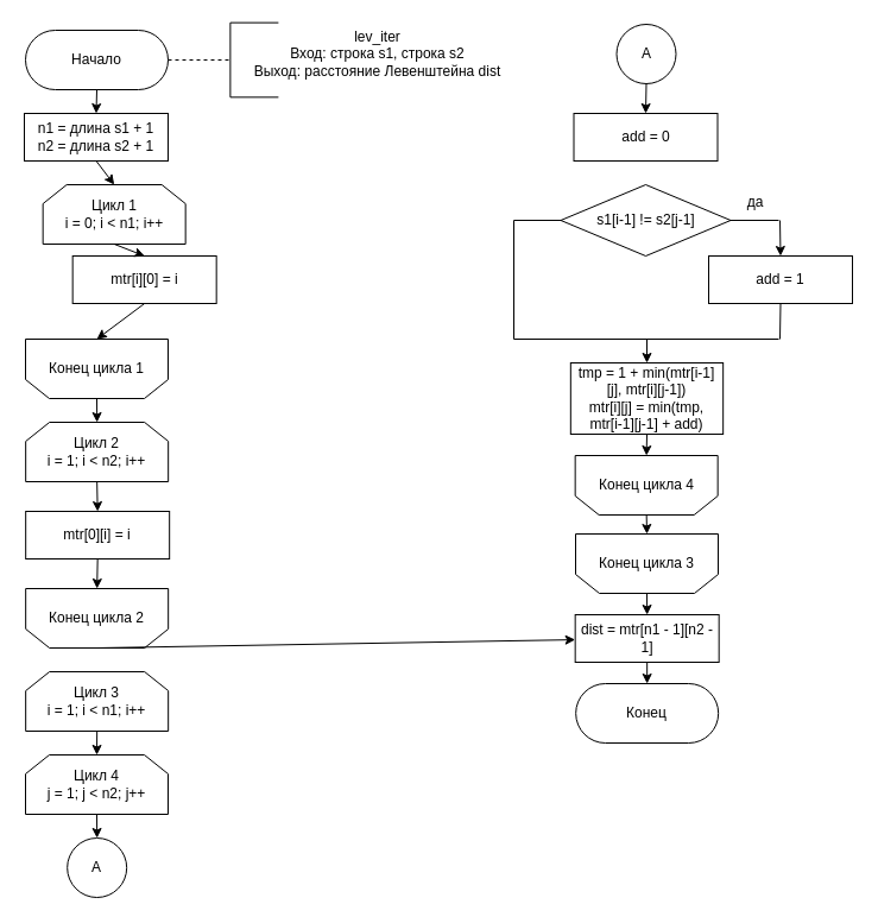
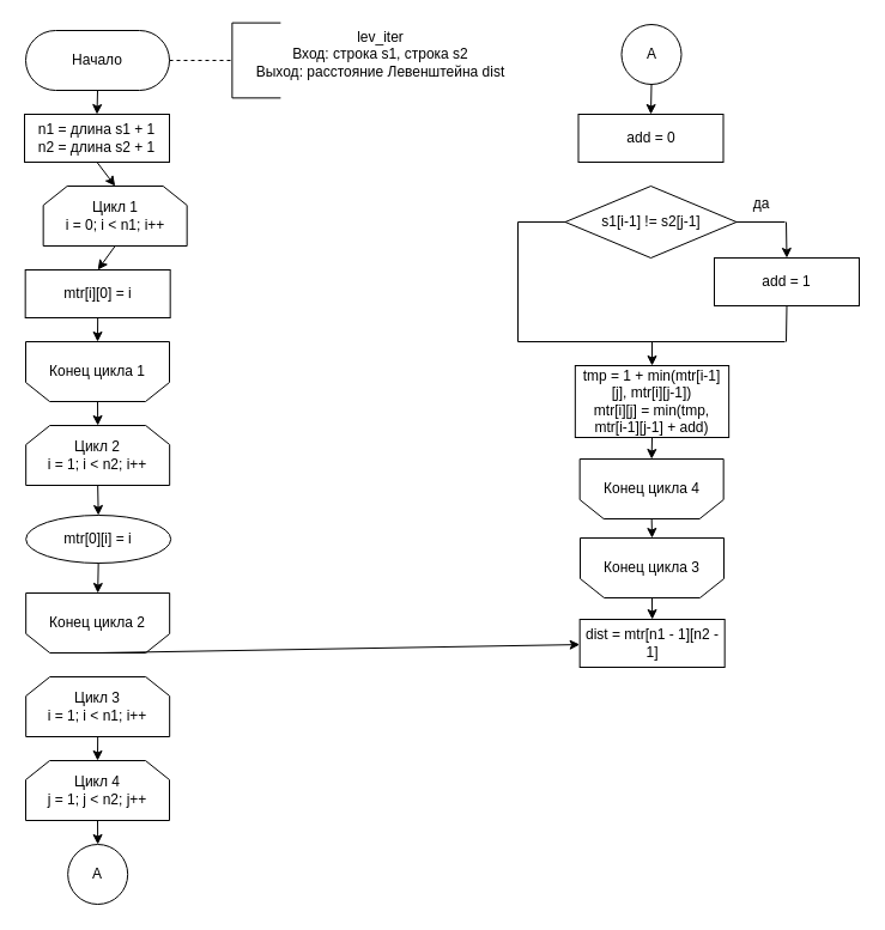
  <mxCell id="0" />
  <mxCell id="1" parent="0" />
  <mxCell id="2" value="Начало" style="rounded=1;whiteSpace=wrap;html=1;arcSize=50;" parent="1" vertex="1"><mxGeometry x="21" y="25" width="120" height="50" as="geometry" /></mxCell>
  <mxCell id="3" value="lev_iter&lt;br&gt;Вход: строка s1, строка s2&lt;br&gt;Выход: расстояние Левенштейна dist" style="text;html=1;strokeColor=none;fillColor=none;align=center;verticalAlign=middle;whiteSpace=wrap;rounded=0;" parent="1" vertex="1"><mxGeometry x="192" y="20" width="250.5" height="50" as="geometry" /></mxCell>
  <mxCell id="4" value="Цикл 3&lt;br&gt;i = 1; i &amp;lt; n1; i++" style="shape=loopLimit;whiteSpace=wrap;html=1;" parent="1" vertex="1"><mxGeometry x="21.17" y="565" width="120" height="50" as="geometry" /></mxCell>
  <mxCell id="5" value="" style="shape=partialRectangle;whiteSpace=wrap;html=1;bottom=1;right=1;left=1;top=0;fillColor=none;routingCenterX=-0.5;rotation=90;" parent="1" vertex="1"><mxGeometry x="182" y="30" width="62.75" height="40" as="geometry" /></mxCell>
  <mxCell id="6" value="" style="endArrow=none;dashed=1;html=1;exitX=1;exitY=0.5;exitDx=0;exitDy=0;" parent="1" source="2" edge="1"><mxGeometry width="50" height="50" relative="1" as="geometry"><mxPoint x="142" y="534.5" as="sourcePoint" /><mxPoint x="192" y="50" as="targetPoint" /></mxGeometry></mxCell>
  <mxCell id="7" value="n1 = длина s1 + 1&lt;br&gt;n2 = длина s2 + 1&lt;br&gt;" style="rounded=0;whiteSpace=wrap;html=1;" parent="1" vertex="1"><mxGeometry x="20" y="95" width="121" height="40" as="geometry" /></mxCell>
  <mxCell id="8" value="Конец цикла 3" style="shape=loopLimit;whiteSpace=wrap;html=1;direction=west;" parent="1" vertex="1"><mxGeometry x="484" y="449" width="120" height="50" as="geometry" /></mxCell>
- <mxCell id="9" value="Конец" style="rounded=1;whiteSpace=wrap;html=1;arcSize=50;" parent="1" vertex="1"><mxGeometry x="484.17" y="575" width="120" height="50" as="geometry" /></mxCell>
  <mxCell id="10" value="Цикл 4&lt;br&gt;j = 1; j &amp;lt; n2; j++" style="shape=loopLimit;whiteSpace=wrap;html=1;" parent="1" vertex="1"><mxGeometry x="21" y="635" width="120" height="50" as="geometry" /></mxCell>
  <mxCell id="11" value="s1[i-1] != s2[j-1]" style="rhombus;whiteSpace=wrap;html=1;" parent="1" vertex="1"><mxGeometry x="471.5" y="155" width="143" height="60" as="geometry" /></mxCell>
  <mxCell id="12" value="" style="endArrow=none;html=1;entryX=1;entryY=0.5;entryDx=0;entryDy=0;" parent="1" target="11" edge="1"><mxGeometry width="50" height="50" relative="1" as="geometry"><mxPoint x="655" y="185" as="sourcePoint" /><mxPoint x="624.5" y="290" as="targetPoint" /></mxGeometry></mxCell>
  <mxCell id="13" value="да" style="text;html=1;align=center;verticalAlign=middle;resizable=0;points=[];autosize=1;strokeColor=none;fillColor=none;" parent="1" vertex="1"><mxGeometry x="614.5" y="155" width="40" height="30" as="geometry" /></mxCell>
  <mxCell id="14" value="Конец цикла 4" style="shape=loopLimit;whiteSpace=wrap;html=1;direction=west;" parent="1" vertex="1"><mxGeometry x="483.67" y="383" width="120" height="50" as="geometry" /></mxCell>
  <mxCell id="15" value="А" style="ellipse;whiteSpace=wrap;html=1;aspect=fixed;" parent="1" vertex="1"><mxGeometry x="56.17" y="705" width="50" height="50" as="geometry" /></mxCell>
  <mxCell id="16" value="А" style="ellipse;whiteSpace=wrap;html=1;aspect=fixed;" parent="1" vertex="1"><mxGeometry x="518.5" y="20" width="50" height="50" as="geometry" /></mxCell>
  <mxCell id="17" value="Цикл 1&lt;br&gt;i = 0; i &amp;lt; n1; i++" style="shape=loopLimit;whiteSpace=wrap;html=1;" parent="1" vertex="1"><mxGeometry x="35.67" y="155" width="120" height="50" as="geometry" /></mxCell>
- <mxCell id="18" value="mtr[i][0] = i" style="rounded=0;whiteSpace=wrap;html=1;" parent="1" vertex="1"><mxGeometry x="60.67" y="215" width="121" height="40" as="geometry" /></mxCell>
+ <mxCell id="18" value="mtr[i][0] = i" style="rounded=0;whiteSpace=wrap;html=1;" parent="1" vertex="1"><mxGeometry x="20.67" y="225" width="121" height="40" as="geometry" /></mxCell>
  <mxCell id="19" value="Конец цикла 1" style="shape=loopLimit;whiteSpace=wrap;html=1;direction=west;" parent="1" vertex="1"><mxGeometry x="21" y="285" width="120" height="50" as="geometry" /></mxCell>
  <mxCell id="20" value="Цикл 2&lt;br&gt;i = 1; i &amp;lt; n2; i++" style="shape=loopLimit;whiteSpace=wrap;html=1;" parent="1" vertex="1"><mxGeometry x="21.17" y="355" width="120" height="50" as="geometry" /></mxCell>
- <mxCell id="21" value="mtr[0][i] = i" style="rounded=0;whiteSpace=wrap;html=1;" parent="1" vertex="1"><mxGeometry x="21.17" y="430" width="121" height="40" as="geometry" /></mxCell>
+ <mxCell id="21" value="mtr[0][i] = i" style="ellipse;whiteSpace=wrap;html=1;" parent="1" vertex="1"><mxGeometry x="21.17" y="430" width="121" height="40" as="geometry" /></mxCell>
  <mxCell id="22" value="Конец цикла 2" style="shape=loopLimit;whiteSpace=wrap;html=1;direction=west;" parent="1" vertex="1"><mxGeometry x="21.17" y="495" width="120" height="50" as="geometry" /></mxCell>
  <mxCell id="23" value="add = 0" style="rounded=0;whiteSpace=wrap;html=1;" parent="1" vertex="1"><mxGeometry x="482.5" y="95" width="121" height="40" as="geometry" /></mxCell>
  <mxCell id="24" value="add = 1" style="rounded=0;whiteSpace=wrap;html=1;" parent="1" vertex="1"><mxGeometry x="596" y="215" width="121" height="40" as="geometry" /></mxCell>
  <mxCell id="25" value="" style="endArrow=none;html=1;rounded=0;entryX=0;entryY=0.5;entryDx=0;entryDy=0;" parent="1" target="11" edge="1"><mxGeometry width="50" height="50" relative="1" as="geometry"><mxPoint x="432" y="185" as="sourcePoint" /><mxPoint x="342" y="165" as="targetPoint" /></mxGeometry></mxCell>
  <mxCell id="26" value="" style="endArrow=none;html=1;rounded=0;" parent="1" edge="1"><mxGeometry width="50" height="50" relative="1" as="geometry"><mxPoint x="432" y="285" as="sourcePoint" /><mxPoint x="432" y="185" as="targetPoint" /></mxGeometry></mxCell>
  <mxCell id="27" value="" style="endArrow=none;html=1;rounded=0;entryX=0.5;entryY=1;entryDx=0;entryDy=0;" parent="1" target="24" edge="1"><mxGeometry width="50" height="50" relative="1" as="geometry"><mxPoint x="656" y="285" as="sourcePoint" /><mxPoint x="342" y="165" as="targetPoint" /></mxGeometry></mxCell>
  <mxCell id="28" value="" style="endArrow=none;html=1;rounded=0;" parent="1" edge="1"><mxGeometry width="50" height="50" relative="1" as="geometry"><mxPoint x="432" y="285" as="sourcePoint" /><mxPoint x="655" y="285" as="targetPoint" /></mxGeometry></mxCell>
  <mxCell id="29" value="tmp = 1 + min(mtr[i-1][j], mtr[i][j-1])&lt;br&gt;mtr[i][j] = min(tmp, mtr[i-1][j-1] + add)" style="rounded=0;whiteSpace=wrap;html=1;" parent="1" vertex="1"><mxGeometry x="479.83" y="305" width="128.33" height="60" as="geometry" /></mxCell>
  <mxCell id="30" value="dist = mtr[n1 - 1][n2 - 1]" style="rounded=0;whiteSpace=wrap;html=1;" parent="1" vertex="1"><mxGeometry x="483.67" y="517" width="121" height="40" as="geometry" /></mxCell>
  <mxCell id="31" value="" style="endArrow=classic;html=1;rounded=0;exitX=0.5;exitY=1;exitDx=0;exitDy=0;entryX=0.5;entryY=0;entryDx=0;entryDy=0;" edge="1" parent="1" source="2" target="7"><mxGeometry width="50" height="50" relative="1" as="geometry"><mxPoint x="222" y="145" as="sourcePoint" /><mxPoint x="232" y="275" as="targetPoint" /></mxGeometry></mxCell>
  <mxCell id="32" value="" style="endArrow=classic;html=1;rounded=0;exitX=0.5;exitY=1;exitDx=0;exitDy=0;entryX=0.5;entryY=0;entryDx=0;entryDy=0;" edge="1" parent="1" source="7" target="17"><mxGeometry width="50" height="50" relative="1" as="geometry"><mxPoint x="182" y="325" as="sourcePoint" /><mxPoint x="232" y="275" as="targetPoint" /></mxGeometry></mxCell>
  <mxCell id="33" value="" style="endArrow=classic;html=1;rounded=0;exitX=0.5;exitY=1;exitDx=0;exitDy=0;entryX=0.5;entryY=0;entryDx=0;entryDy=0;" edge="1" parent="1" source="17" target="18"><mxGeometry width="50" height="50" relative="1" as="geometry"><mxPoint x="182" y="225" as="sourcePoint" /><mxPoint x="232" as="targetPoint" y="175" /></mxGeometry></mxCell>
  <mxCell id="34" value="" style="endArrow=classic;html=1;rounded=0;exitX=0.5;exitY=1;exitDx=0;exitDy=0;entryX=0.5;entryY=1;entryDx=0;entryDy=0;" edge="1" parent="1" source="18" target="19"><mxGeometry width="50" height="50" relative="1" as="geometry"><mxPoint x="182" y="325" as="sourcePoint" /><mxPoint x="232" y="275" as="targetPoint" /></mxGeometry></mxCell>
  <mxCell id="35" value="" style="endArrow=classic;html=1;rounded=0;exitX=0.5;exitY=0;exitDx=0;exitDy=0;entryX=0.5;entryY=0;entryDx=0;entryDy=0;" edge="1" parent="1" source="19" target="20"><mxGeometry width="50" height="50" relative="1" as="geometry"><mxPoint x="182" y="325" as="sourcePoint" /><mxPoint x="232" y="275" as="targetPoint" /></mxGeometry></mxCell>
  <mxCell id="36" value="" style="endArrow=classic;html=1;rounded=0;exitX=0.5;exitY=1;exitDx=0;exitDy=0;entryX=0.5;entryY=0;entryDx=0;entryDy=0;" edge="1" parent="1" source="20" target="21"><mxGeometry width="50" height="50" relative="1" as="geometry"><mxPoint x="182" y="425" as="sourcePoint" /><mxPoint x="232" y="375" as="targetPoint" /></mxGeometry></mxCell>
  <mxCell id="37" value="" style="endArrow=classic;html=1;rounded=0;exitX=0.5;exitY=1;exitDx=0;exitDy=0;entryX=0.5;entryY=1;entryDx=0;entryDy=0;" edge="1" parent="1" source="21" target="22"><mxGeometry width="50" height="50" relative="1" as="geometry"><mxPoint x="182" y="525" as="sourcePoint" /><mxPoint x="232" y="475" as="targetPoint" /></mxGeometry></mxCell>
  <mxCell id="38" value="" style="endArrow=classic;html=1;rounded=0;exitX=0.5;exitY=0;exitDx=0;exitDy=0;" edge="1" parent="1" source="22" target="30"><mxGeometry width="50" height="50" relative="1" as="geometry"><mxPoint x="182" y="525" as="sourcePoint" /><mxPoint x="232" y="475" as="targetPoint" /></mxGeometry></mxCell>
  <mxCell id="39" value="" style="endArrow=classic;html=1;rounded=0;exitX=0.5;exitY=1;exitDx=0;exitDy=0;entryX=0.5;entryY=0;entryDx=0;entryDy=0;" edge="1" parent="1" source="4" target="10"><mxGeometry width="50" height="50" relative="1" as="geometry"><mxPoint x="182" y="525" as="sourcePoint" /><mxPoint x="232" y="475" as="targetPoint" /></mxGeometry></mxCell>
  <mxCell id="40" value="" style="endArrow=classic;html=1;rounded=0;exitX=0.5;exitY=1;exitDx=0;exitDy=0;entryX=0.5;entryY=0;entryDx=0;entryDy=0;" edge="1" parent="1" source="10" target="15"><mxGeometry width="50" height="50" relative="1" as="geometry"><mxPoint x="182" y="525" as="sourcePoint" /><mxPoint x="232" y="475" as="targetPoint" /></mxGeometry></mxCell>
  <mxCell id="41" value="" style="endArrow=classic;html=1;rounded=0;exitX=0.5;exitY=1;exitDx=0;exitDy=0;entryX=0.5;entryY=0;entryDx=0;entryDy=0;" edge="1" parent="1" source="16" target="23"><mxGeometry width="50" height="50" relative="1" as="geometry"><mxPoint x="252" y="225" as="sourcePoint" /><mxPoint x="302" as="targetPoint" y="175" /></mxGeometry></mxCell>
  <mxCell id="42" value="" style="endArrow=classic;html=1;rounded=0;exitX=1.038;exitY=1;exitDx=0;exitDy=0;exitPerimeter=0;entryX=0.5;entryY=0;entryDx=0;entryDy=0;" edge="1" parent="1" source="13" target="24"><mxGeometry width="50" height="50" relative="1" as="geometry"><mxPoint x="252" y="225" as="sourcePoint" /><mxPoint x="302" as="targetPoint" y="175" /></mxGeometry></mxCell>
  <mxCell id="43" value="" style="endArrow=classic;html=1;rounded=0;entryX=0.5;entryY=0;entryDx=0;entryDy=0;" edge="1" parent="1" target="29"><mxGeometry width="50" height="50" relative="1" as="geometry"><mxPoint x="544" y="285" as="sourcePoint" /><mxPoint x="302" as="targetPoint" y="175" /></mxGeometry></mxCell>
  <mxCell id="44" value="" style="endArrow=classic;html=1;rounded=0;exitX=0.5;exitY=1;exitDx=0;exitDy=0;entryX=0.5;entryY=1;entryDx=0;entryDy=0;" edge="1" parent="1" source="29" target="14"><mxGeometry width="50" height="50" relative="1" as="geometry"><mxPoint x="252" y="425" as="sourcePoint" /><mxPoint x="302" y="375" as="targetPoint" /></mxGeometry></mxCell>
  <mxCell id="45" value="" style="endArrow=classic;html=1;rounded=0;exitX=0.5;exitY=0;exitDx=0;exitDy=0;entryX=0.5;entryY=1;entryDx=0;entryDy=0;" edge="1" parent="1" source="14" target="8"><mxGeometry width="50" height="50" relative="1" as="geometry"><mxPoint x="252" y="425" as="sourcePoint" /><mxPoint x="302" y="375" as="targetPoint" /></mxGeometry></mxCell>
  <mxCell id="46" value="" style="endArrow=classic;html=1;rounded=0;exitX=0.5;exitY=0;exitDx=0;exitDy=0;entryX=0.5;entryY=0;entryDx=0;entryDy=0;" edge="1" parent="1" source="8" target="30"><mxGeometry width="50" height="50" relative="1" as="geometry"><mxPoint x="252" y="425" as="sourcePoint" /><mxPoint x="302" y="375" as="targetPoint" /></mxGeometry></mxCell>
- <mxCell id="47" value="" style="endArrow=classic;html=1;rounded=0;exitX=0.5;exitY=1;exitDx=0;exitDy=0;entryX=0.5;entryY=0;entryDx=0;entryDy=0;" edge="1" parent="1" source="30" target="9"><mxGeometry width="50" height="50" relative="1" as="geometry"><mxPoint x="252" y="425" as="sourcePoint" /><mxPoint x="302" y="375" as="targetPoint" /></mxGeometry></mxCell>
